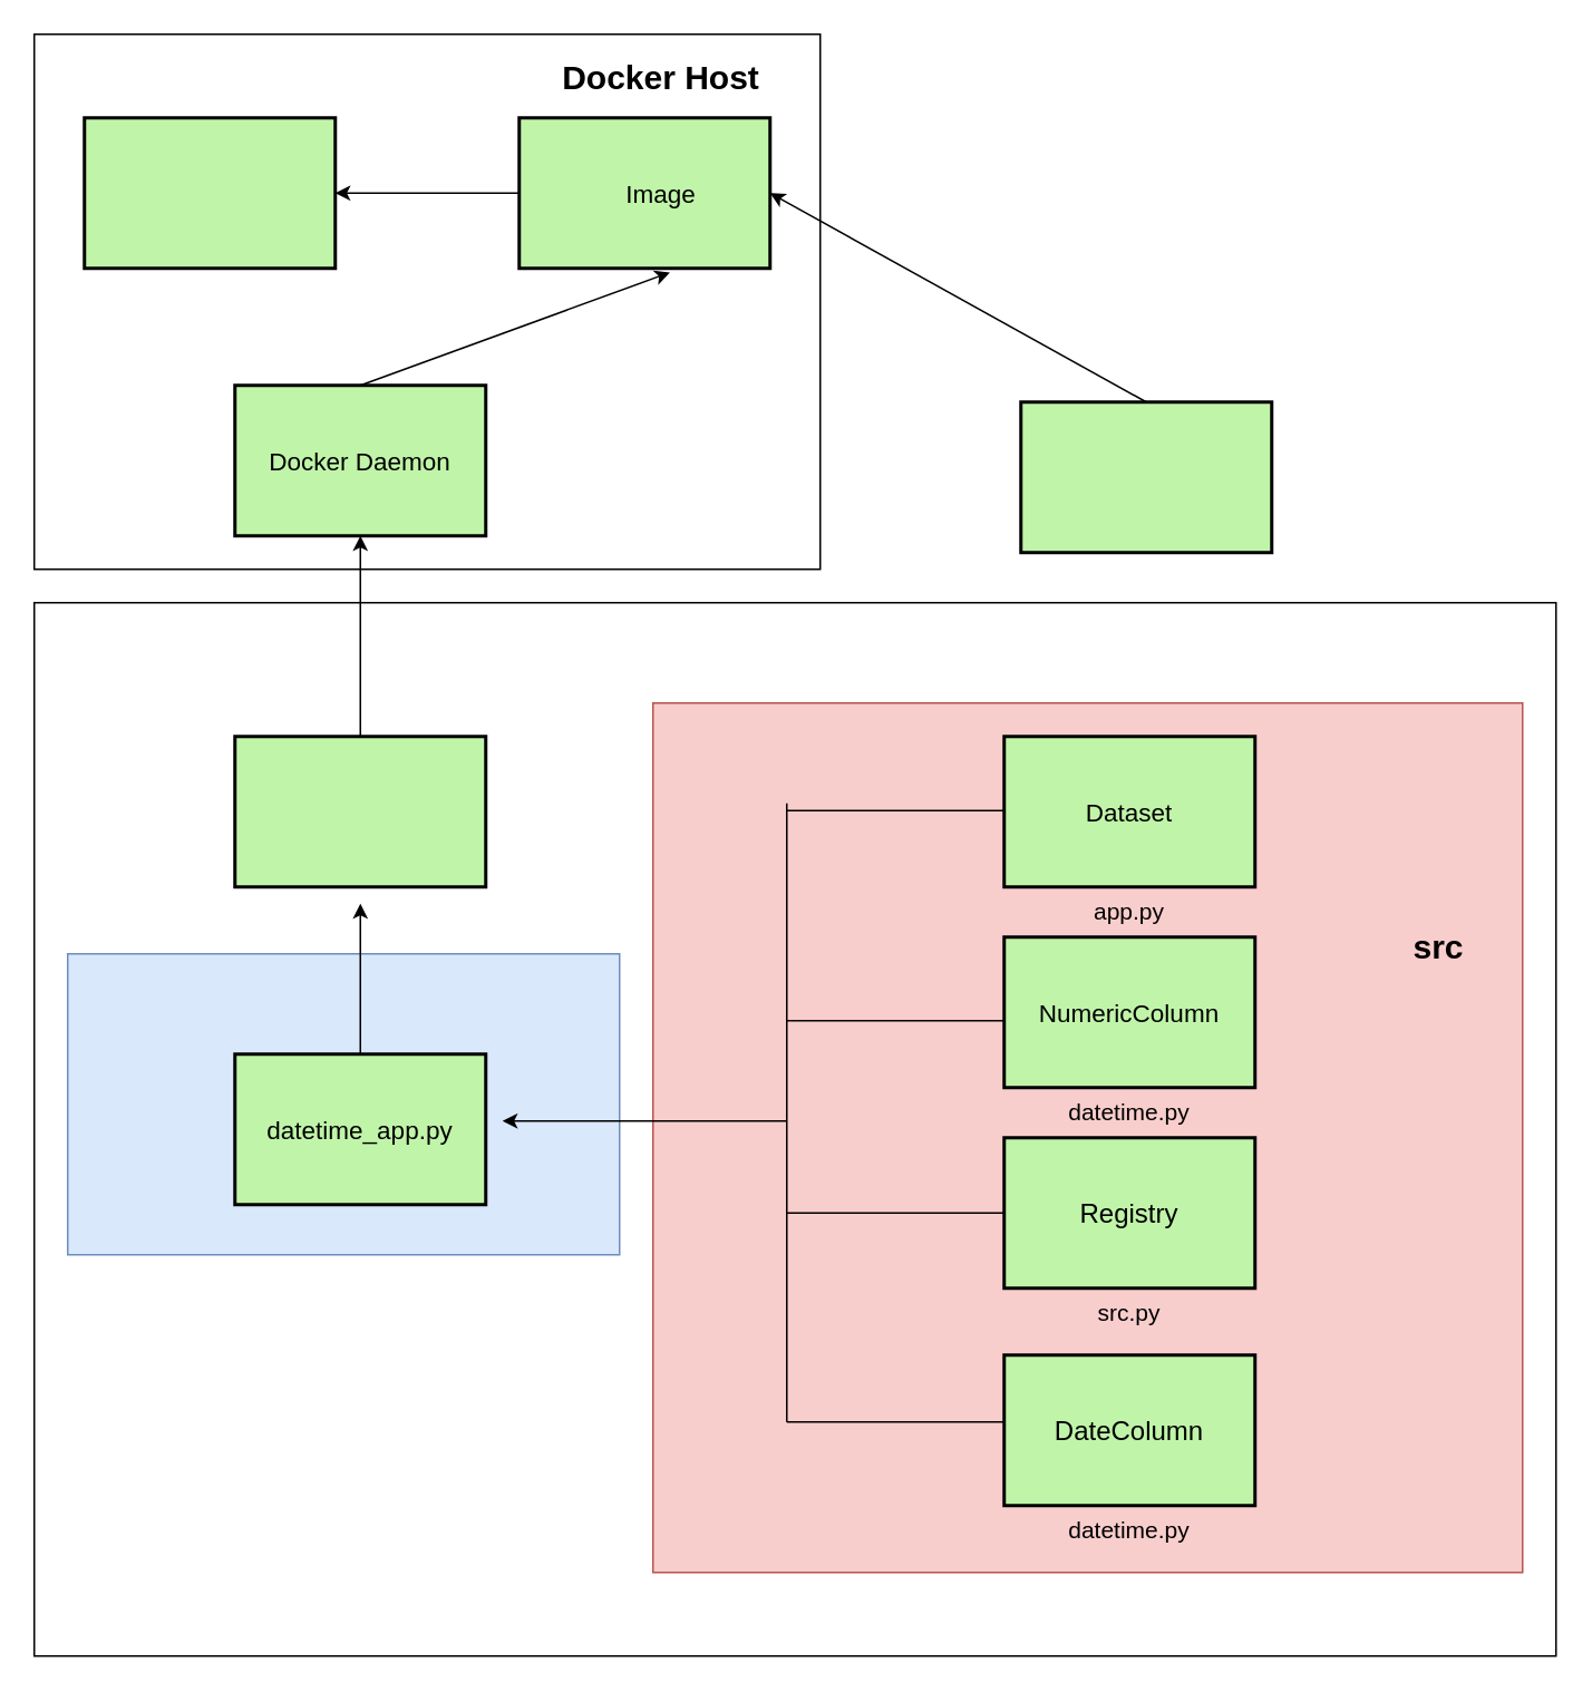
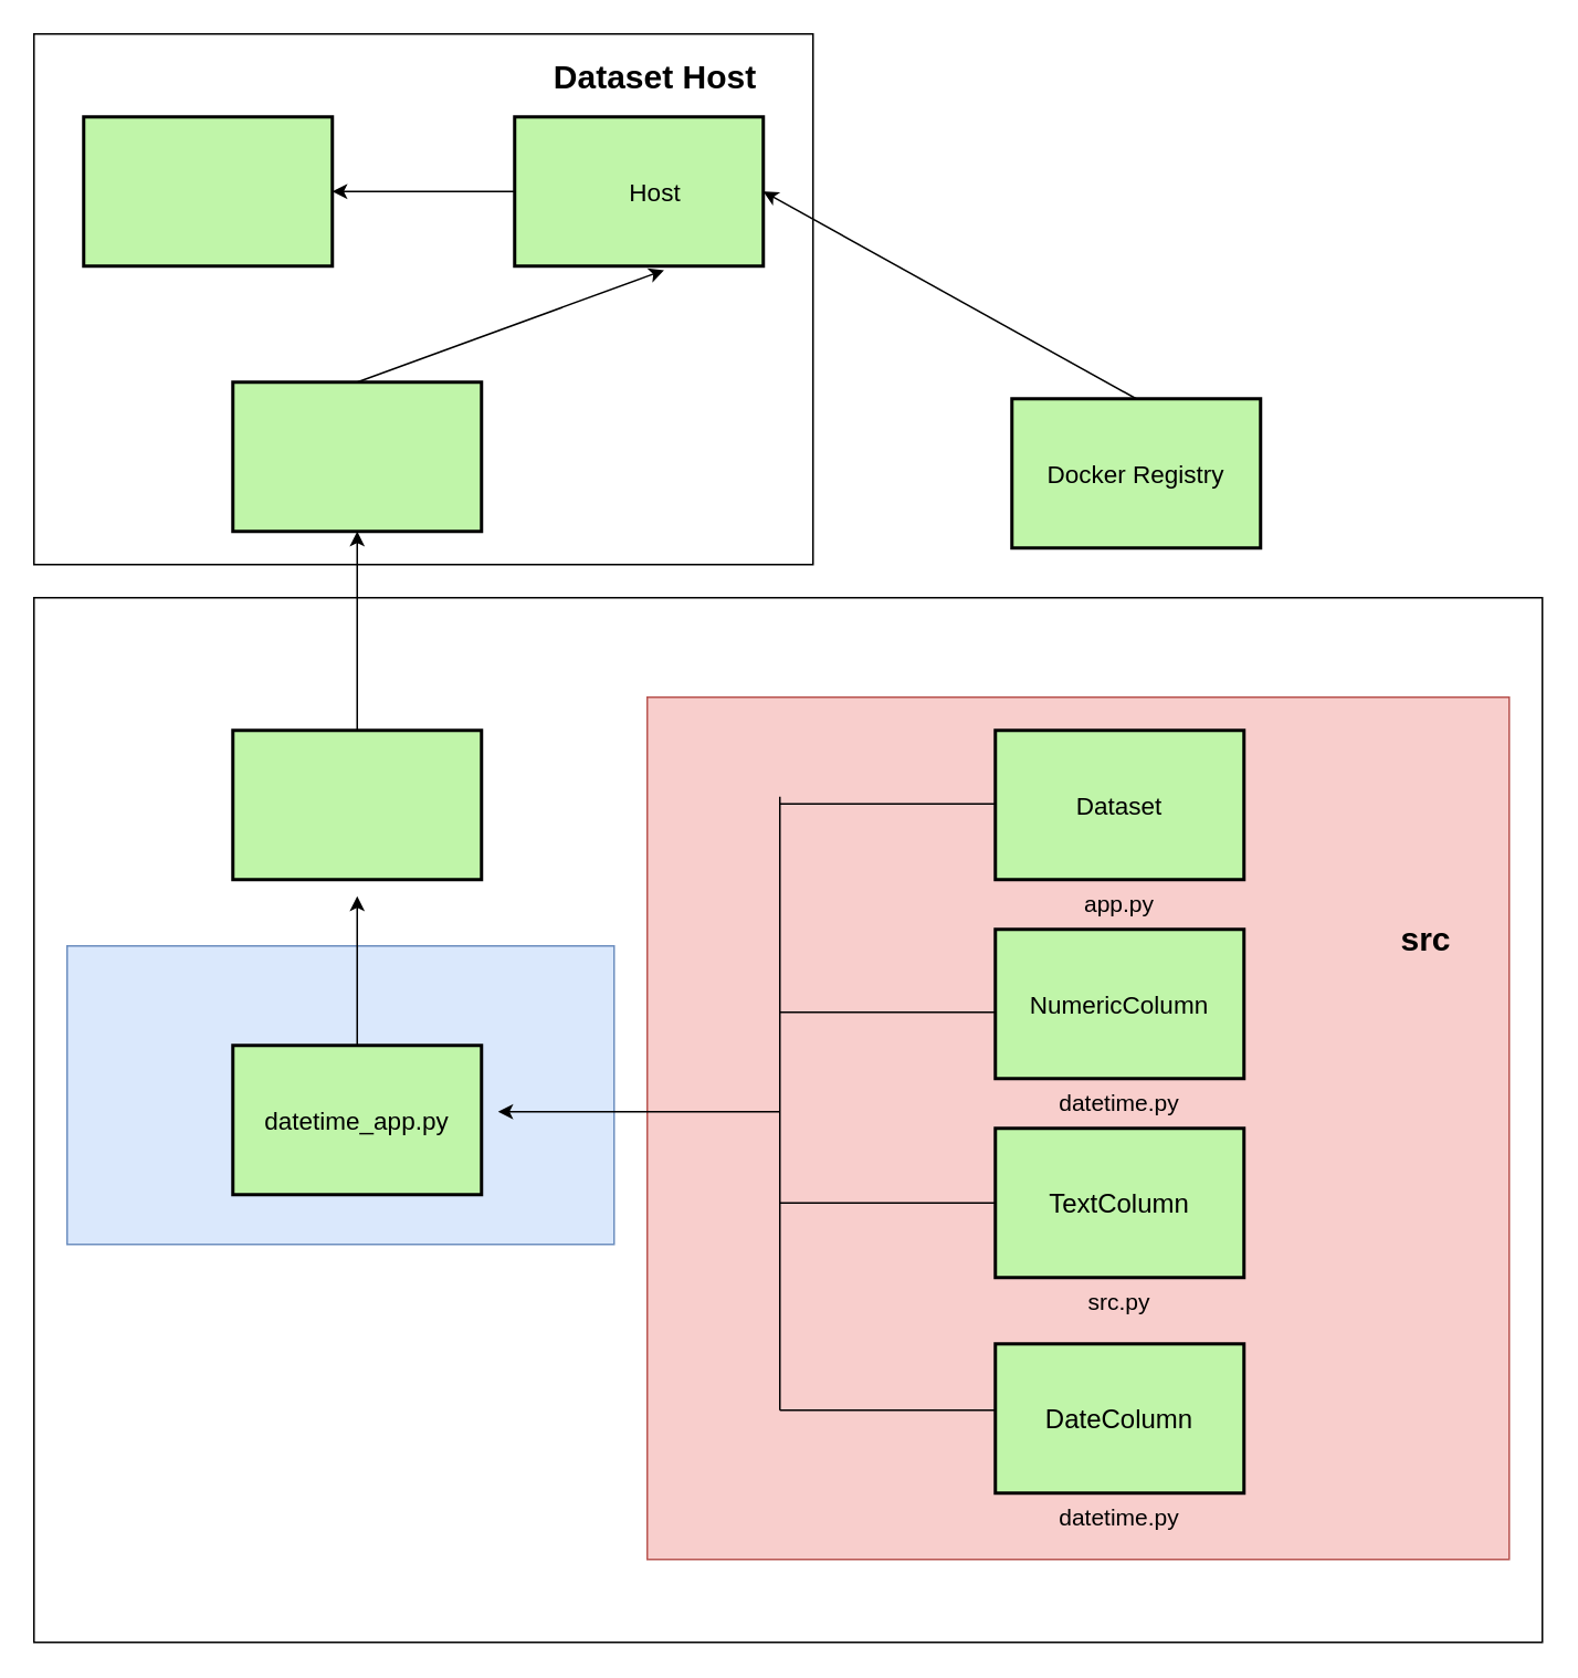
  <mxCell id="0" style=";html=1;" />
  <mxCell id="1" style=";html=1;" parent="0" />
  <mxCell id="2" value="" style="rounded=0;whiteSpace=wrap;html=1;fontSize=20;" vertex="1" parent="1"><mxGeometry x="20" y="20" width="470" height="320" as="geometry" /></mxCell>
  <mxCell id="3" value="" style="strokeWidth=2;dashed=0;align=center;fontSize=14;shape=rect;verticalLabelPosition=bottom;verticalAlign=top;fillColor=#c0f5a9" vertex="1" parent="1"><mxGeometry x="140" y="230" width="150" height="90" as="geometry" /></mxCell>
  <mxCell id="4" value="" style="rounded=0;whiteSpace=wrap;html=1;fontSize=20;" vertex="1" parent="1"><mxGeometry x="20" y="360" width="910" height="630" as="geometry" /></mxCell>
  <mxCell id="5" value="" style="rounded=0;whiteSpace=wrap;html=1;fontSize=20;fillColor=#dae8fc;strokeColor=#6c8ebf;" vertex="1" parent="1"><mxGeometry x="40" y="570" width="330" height="180" as="geometry" /></mxCell>
  <mxCell id="6" value="" style="whiteSpace=wrap;html=1;aspect=fixed;fontSize=16;fillColor=#f8cecc;strokeColor=#b85450;" vertex="1" parent="1"><mxGeometry x="390" y="420" width="520" height="520" as="geometry" /></mxCell>
  <mxCell id="7" value="datetime.py" style="strokeWidth=2;dashed=0;align=center;fontSize=14;shape=rect;verticalLabelPosition=bottom;verticalAlign=top;fillColor=#c0f5a9" parent="1" vertex="1"><mxGeometry x="600" y="560" width="150" height="90" as="geometry" /></mxCell>
  <mxCell id="8" value="&lt;font style=&quot;font-size: 15px&quot;&gt;NumericColumn&lt;/font&gt;" style="text;html=1;strokeColor=none;fillColor=none;align=center;verticalAlign=middle;whiteSpace=wrap;rounded=0;" vertex="1" parent="1"><mxGeometry x="600" y="590" width="150" height="30" as="geometry" /></mxCell>
  <mxCell id="9" value="datetime.py" style="strokeWidth=2;dashed=0;align=center;fontSize=14;shape=rect;verticalLabelPosition=bottom;verticalAlign=top;fillColor=#c0f5a9" vertex="1" parent="1"><mxGeometry x="600" y="810" width="150" height="90" as="geometry" /></mxCell>
  <mxCell id="10" value="&lt;font style=&quot;font-size: 16px&quot;&gt;DateColumn&lt;/font&gt;" style="text;html=1;strokeColor=none;fillColor=none;align=center;verticalAlign=middle;whiteSpace=wrap;rounded=0;" vertex="1" parent="1"><mxGeometry x="600" y="840" width="150" height="30" as="geometry" /></mxCell>
  <mxCell id="11" value="src.py" style="strokeWidth=2;dashed=0;align=center;fontSize=14;shape=rect;verticalLabelPosition=bottom;verticalAlign=top;fillColor=#c0f5a9" vertex="1" parent="1"><mxGeometry x="600" y="680" width="150" height="90" as="geometry" /></mxCell>
- <mxCell id="12" value="&lt;font style=&quot;font-size: 16px&quot;&gt;Registry&lt;/font&gt;" style="text;html=1;strokeColor=none;fillColor=none;align=center;verticalAlign=middle;whiteSpace=wrap;rounded=0;" vertex="1" parent="1"><mxGeometry x="600" y="710" width="150" height="30" as="geometry" /></mxCell>
+ <mxCell id="12" value="&lt;font style=&quot;font-size: 16px&quot;&gt;TextColumn&lt;/font&gt;" style="text;html=1;strokeColor=none;fillColor=none;align=center;verticalAlign=middle;whiteSpace=wrap;rounded=0;" vertex="1" parent="1"><mxGeometry x="600" y="710" width="150" height="30" as="geometry" /></mxCell>
  <mxCell id="13" value="app.py" style="strokeWidth=2;dashed=0;align=center;fontSize=14;shape=rect;verticalLabelPosition=bottom;verticalAlign=top;fillColor=#c0f5a9" vertex="1" parent="1"><mxGeometry x="600" y="440" width="150" height="90" as="geometry" /></mxCell>
  <mxCell id="14" value="&lt;font style=&quot;font-size: 15px&quot;&gt;Dataset&lt;/font&gt;" style="text;html=1;strokeColor=none;fillColor=none;align=center;verticalAlign=middle;whiteSpace=wrap;rounded=0;" vertex="1" parent="1"><mxGeometry x="600" y="470" width="150" height="30" as="geometry" /></mxCell>
  <mxCell id="15" value="" style="endArrow=none;html=1;rounded=0;fontSize=14;" edge="1" parent="1"><mxGeometry width="50" height="50" relative="1" as="geometry"><mxPoint x="470" y="850" as="sourcePoint" /><mxPoint x="470" y="480" as="targetPoint" /></mxGeometry></mxCell>
  <mxCell id="16" value="" style="endArrow=none;html=1;rounded=0;fontSize=16;entryX=0;entryY=0.5;entryDx=0;entryDy=0;" edge="1" parent="1" target="12"><mxGeometry width="50" height="50" relative="1" as="geometry"><mxPoint x="470" y="725" as="sourcePoint" /><mxPoint x="420" y="700" as="targetPoint" /></mxGeometry></mxCell>
  <mxCell id="17" value="" style="endArrow=none;html=1;rounded=0;fontSize=16;entryX=0;entryY=0.5;entryDx=0;entryDy=0;" edge="1" parent="1"><mxGeometry width="50" height="50" relative="1" as="geometry"><mxPoint x="470" y="610" as="sourcePoint" /><mxPoint x="600" y="610" as="targetPoint" /></mxGeometry></mxCell>
  <mxCell id="18" value="" style="endArrow=none;html=1;rounded=0;fontSize=16;entryX=0;entryY=0.5;entryDx=0;entryDy=0;" edge="1" parent="1"><mxGeometry width="50" height="50" relative="1" as="geometry"><mxPoint x="470" y="850" as="sourcePoint" /><mxPoint x="600" y="850" as="targetPoint" /></mxGeometry></mxCell>
  <mxCell id="19" value="" style="endArrow=none;html=1;rounded=0;fontSize=16;entryX=0;entryY=0.5;entryDx=0;entryDy=0;" edge="1" parent="1"><mxGeometry width="50" height="50" relative="1" as="geometry"><mxPoint x="470" y="484.29" as="sourcePoint" /><mxPoint x="600" y="484.29" as="targetPoint" /></mxGeometry></mxCell>
  <mxCell id="20" value="" style="endArrow=classic;html=1;rounded=0;fontSize=16;" edge="1" parent="1"><mxGeometry width="50" height="50" relative="1" as="geometry"><mxPoint x="470" y="670" as="sourcePoint" /><mxPoint x="300" y="670" as="targetPoint" /></mxGeometry></mxCell>
  <mxCell id="21" value="" style="strokeWidth=2;dashed=0;align=center;fontSize=14;shape=rect;verticalLabelPosition=bottom;verticalAlign=top;fillColor=#c0f5a9" vertex="1" parent="1"><mxGeometry x="140" y="630" width="150" height="90" as="geometry" /></mxCell>
  <mxCell id="22" value="&lt;font style=&quot;font-size: 15px&quot;&gt;datetime_app.py&lt;/font&gt;" style="text;html=1;strokeColor=none;fillColor=none;align=center;verticalAlign=middle;whiteSpace=wrap;rounded=0;" vertex="1" parent="1"><mxGeometry x="140" y="660" width="150" height="30" as="geometry" /></mxCell>
  <mxCell id="23" value="&lt;b&gt;&lt;font style=&quot;font-size: 20px&quot;&gt;src&lt;/font&gt;&lt;/b&gt;" style="text;html=1;strokeColor=none;fillColor=none;align=center;verticalAlign=middle;whiteSpace=wrap;rounded=0;fontSize=16;" vertex="1" parent="1"><mxGeometry x="830" y="550" width="60" height="30" as="geometry" /></mxCell>
  <mxCell id="24" value="" style="endArrow=classic;html=1;rounded=0;fontSize=20;exitX=0.5;exitY=0;exitDx=0;exitDy=0;" edge="1" parent="1" source="21"><mxGeometry width="50" height="50" relative="1" as="geometry"><mxPoint x="370" y="750" as="sourcePoint" /><mxPoint x="215" y="540" as="targetPoint" /></mxGeometry></mxCell>
  <mxCell id="25" value="" style="strokeWidth=2;dashed=0;align=center;fontSize=14;shape=rect;verticalLabelPosition=bottom;verticalAlign=top;fillColor=#c0f5a9" vertex="1" parent="1"><mxGeometry x="140" y="440" width="150" height="90" as="geometry" /></mxCell>
  <mxCell id="26" value="" style="edgeStyle=orthogonalEdgeStyle;rounded=0;orthogonalLoop=1;jettySize=auto;html=1;fontSize=20;" edge="1" parent="1" source="27" target="32"><mxGeometry relative="1" as="geometry" /></mxCell>
  <mxCell id="27" value="" style="strokeWidth=2;dashed=0;align=center;fontSize=14;shape=rect;verticalLabelPosition=bottom;verticalAlign=top;fillColor=#c0f5a9" vertex="1" parent="1"><mxGeometry x="310" y="70" width="150" height="90" as="geometry" /></mxCell>
- <mxCell id="28" value="&lt;font style=&quot;font-size: 15px&quot;&gt;Image&lt;/font&gt;" style="text;html=1;strokeColor=none;fillColor=none;align=center;verticalAlign=middle;whiteSpace=wrap;rounded=0;" vertex="1" parent="1"><mxGeometry x="320" y="100" width="150" height="30" as="geometry" /></mxCell>
+ <mxCell id="28" value="&lt;font style=&quot;font-size: 15px&quot;&gt;Host&lt;/font&gt;" style="text;html=1;strokeColor=none;fillColor=none;align=center;verticalAlign=middle;whiteSpace=wrap;rounded=0;" vertex="1" parent="1"><mxGeometry x="320" y="100" width="150" height="30" as="geometry" /></mxCell>
  <mxCell id="29" value="" style="strokeWidth=2;dashed=0;align=center;fontSize=14;shape=rect;verticalLabelPosition=bottom;verticalAlign=top;fillColor=#c0f5a9" vertex="1" parent="1"><mxGeometry x="610" y="240" width="150" height="90" as="geometry" /></mxCell>
- <mxCell id="31" value="&lt;b&gt;&lt;font style=&quot;font-size: 20px&quot;&gt;Docker Host&lt;/font&gt;&lt;/b&gt;" style="text;html=1;strokeColor=none;fillColor=none;align=center;verticalAlign=middle;whiteSpace=wrap;rounded=0;fontSize=16;" vertex="1" parent="1"><mxGeometry x="265" y="30" width="260" height="30" as="geometry" /></mxCell>
+ <mxCell id="30" value="&lt;font style=&quot;font-size: 15px&quot;&gt;Docker Registry&lt;/font&gt;" style="text;html=1;strokeColor=none;fillColor=none;align=center;verticalAlign=middle;whiteSpace=wrap;rounded=0;" vertex="1" parent="1"><mxGeometry x="610" y="270" width="150" height="30" as="geometry" /></mxCell>
+ <mxCell id="31" value="&lt;b&gt;&lt;font style=&quot;font-size: 20px&quot;&gt;Dataset Host&lt;/font&gt;&lt;/b&gt;" style="text;html=1;strokeColor=none;fillColor=none;align=center;verticalAlign=middle;whiteSpace=wrap;rounded=0;fontSize=16;" vertex="1" parent="1"><mxGeometry x="265" y="30" width="260" height="30" as="geometry" /></mxCell>
  <mxCell id="32" value="" style="strokeWidth=2;dashed=0;align=center;fontSize=14;shape=rect;verticalLabelPosition=bottom;verticalAlign=top;fillColor=#c0f5a9" vertex="1" parent="1"><mxGeometry x="50" y="70" width="150" height="90" as="geometry" /></mxCell>
  <mxCell id="33" value="" style="endArrow=classic;html=1;rounded=0;fontSize=20;entryX=0.5;entryY=1;entryDx=0;entryDy=0;exitX=0.5;exitY=0;exitDx=0;exitDy=0;" edge="1" parent="1" source="25" target="3"><mxGeometry width="50" height="50" relative="1" as="geometry"><mxPoint x="210" y="440" as="sourcePoint" /><mxPoint x="260" y="390" as="targetPoint" /></mxGeometry></mxCell>
- <mxCell id="34" value="&lt;font style=&quot;font-size: 15px&quot;&gt;Docker Daemon&lt;/font&gt;" style="text;html=1;strokeColor=none;fillColor=none;align=center;verticalAlign=middle;whiteSpace=wrap;rounded=0;" vertex="1" parent="1"><mxGeometry x="140" y="260" width="150" height="30" as="geometry" /></mxCell>
  <mxCell id="35" value="" style="endArrow=classic;html=1;rounded=0;fontSize=20;exitX=0.5;exitY=0;exitDx=0;exitDy=0;entryX=0.601;entryY=1.027;entryDx=0;entryDy=0;entryPerimeter=0;" edge="1" parent="1" source="3" target="27"><mxGeometry width="50" height="50" relative="1" as="geometry"><mxPoint x="370" y="470" as="sourcePoint" /><mxPoint x="420" y="420" as="targetPoint" /></mxGeometry></mxCell>
  <mxCell id="36" value="" style="endArrow=classic;html=1;rounded=0;fontSize=20;exitX=0.5;exitY=0;exitDx=0;exitDy=0;" edge="1" parent="1" source="29"><mxGeometry width="50" height="50" relative="1" as="geometry"><mxPoint x="370" y="470" as="sourcePoint" /><mxPoint x="460" y="115" as="targetPoint" /></mxGeometry></mxCell>
